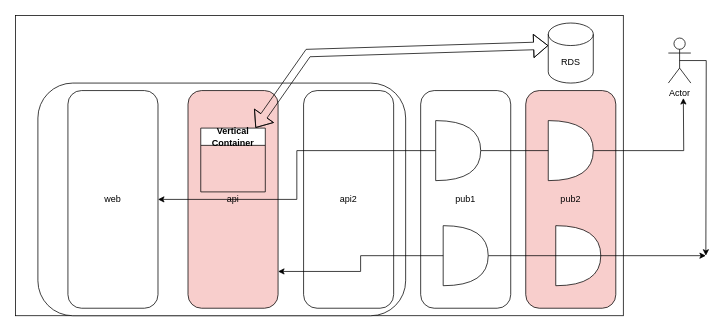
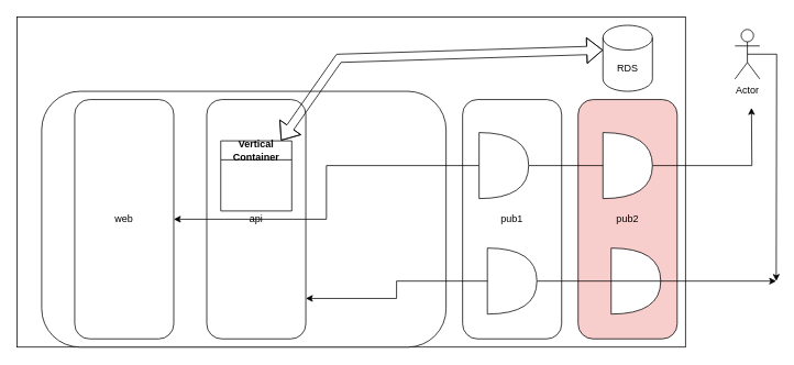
  <mxCell id="0" />
  <mxCell id="1" parent="0" />
  <mxCell id="2" value="" style="whiteSpace=wrap;html=1;" vertex="1" parent="1"><mxGeometry x="20" y="20" width="810" height="400" as="geometry" /></mxCell>
  <mxCell id="3" value="combo SG" style="rounded=1;whiteSpace=wrap;html=1;" vertex="1" parent="1"><mxGeometry x="50" y="110" width="490" height="310" as="geometry" /></mxCell>
  <mxCell id="4" value="web" style="rounded=1;whiteSpace=wrap;html=1;" vertex="1" parent="1"><mxGeometry x="90" y="120" width="120" height="290" as="geometry" /></mxCell>
- <mxCell id="5" value="api" style="rounded=1;whiteSpace=wrap;html=1;fillColor=#f8cecc;" vertex="1" parent="1"><mxGeometry x="250" y="120" width="120" height="290" as="geometry" /></mxCell>
- <mxCell id="6" value="api2" style="rounded=1;whiteSpace=wrap;html=1;" vertex="1" parent="1"><mxGeometry x="404" y="120" width="120" height="290" as="geometry" /></mxCell>
+ <mxCell id="5" value="api" style="rounded=1;whiteSpace=wrap;html=1;" vertex="1" parent="1"><mxGeometry x="250" y="120" width="120" height="290" as="geometry" /></mxCell>
  <mxCell id="7" value="pub1" style="rounded=1;whiteSpace=wrap;html=1;" vertex="1" parent="1"><mxGeometry x="560" y="120" width="120" height="290" as="geometry" /></mxCell>
  <mxCell id="8" value="pub2" style="rounded=1;whiteSpace=wrap;html=1;fillColor=#f8cecc;" vertex="1" parent="1"><mxGeometry x="700" y="120" width="120" height="290" as="geometry" /></mxCell>
  <mxCell id="9" value="RDS" style="shape=cylinder3;whiteSpace=wrap;html=1;boundedLbl=1;backgroundOutline=1;size=15;" vertex="1" parent="1"><mxGeometry x="730" y="30" width="60" height="80" as="geometry" /></mxCell>
  <mxCell id="10" style="edgeStyle=orthogonalEdgeStyle;rounded=0;orthogonalLoop=1;jettySize=auto;html=1;exitX=1;exitY=0.5;exitDx=0;exitDy=0;exitPerimeter=0;" edge="1" parent="1" source="12"><mxGeometry relative="1" as="geometry"><mxPoint x="910" y="130" as="targetPoint" /></mxGeometry></mxCell>
  <mxCell id="11" style="edgeStyle=orthogonalEdgeStyle;rounded=0;orthogonalLoop=1;jettySize=auto;html=1;exitX=0;exitY=0.5;exitDx=0;exitDy=0;exitPerimeter=0;entryX=1;entryY=0.5;entryDx=0;entryDy=0;" edge="1" parent="1" source="12" target="4"><mxGeometry relative="1" as="geometry" /></mxCell>
  <mxCell id="12" value="" style="shape=or;whiteSpace=wrap;html=1;" vertex="1" parent="1"><mxGeometry x="580" y="160" width="60" height="80" as="geometry" /></mxCell>
  <mxCell id="13" value="" style="shape=or;whiteSpace=wrap;html=1;" vertex="1" parent="1"><mxGeometry x="730" y="160" width="60" height="80" as="geometry" /></mxCell>
  <mxCell id="14" value="" style="shape=or;whiteSpace=wrap;html=1;" vertex="1" parent="1"><mxGeometry x="740" y="300" width="60" height="80" as="geometry" /></mxCell>
  <mxCell id="15" style="edgeStyle=orthogonalEdgeStyle;rounded=0;orthogonalLoop=1;jettySize=auto;html=1;exitX=1;exitY=0.5;exitDx=0;exitDy=0;exitPerimeter=0;" edge="1" parent="1" source="16"><mxGeometry relative="1" as="geometry"><mxPoint x="940" y="340" as="targetPoint" /></mxGeometry></mxCell>
  <mxCell id="16" value="" style="shape=or;whiteSpace=wrap;html=1;" vertex="1" parent="1"><mxGeometry x="590" y="300" width="60" height="80" as="geometry" /></mxCell>
  <mxCell id="17" style="edgeStyle=orthogonalEdgeStyle;rounded=0;orthogonalLoop=1;jettySize=auto;html=1;entryX=1;entryY=0.831;entryDx=0;entryDy=0;entryPerimeter=0;" edge="1" parent="1" source="16" target="5"><mxGeometry relative="1" as="geometry" /></mxCell>
  <mxCell id="18" style="edgeStyle=orthogonalEdgeStyle;rounded=0;orthogonalLoop=1;jettySize=auto;html=1;exitX=0.5;exitY=0.5;exitDx=0;exitDy=0;exitPerimeter=0;" edge="1" parent="1" source="19"><mxGeometry relative="1" as="geometry"><mxPoint x="940" y="340" as="targetPoint" /></mxGeometry></mxCell>
- <mxCell id="19" value="Actor" style="shape=umlActor;verticalLabelPosition=bottom;verticalAlign=top;html=1;outlineConnect=0;" vertex="1" parent="1"><mxGeometry x="890" y="50" width="30" height="60" as="geometry" /></mxCell>
+ <mxCell id="19" value="Actor" style="shape=umlActor;verticalLabelPosition=bottom;verticalAlign=top;html=1;outlineConnect=0;" vertex="1" parent="1"><mxGeometry x="890" y="35" width="30" height="60" as="geometry" /></mxCell>
  <mxCell id="20" value="" style="shape=flexArrow;endArrow=classic;startArrow=classic;html=1;rounded=0;" edge="1" parent="1"><mxGeometry width="100" height="100" relative="1" as="geometry"><mxPoint x="340" y="169.615" as="sourcePoint" /><mxPoint x="730" y="60" as="targetPoint" /><Array as="points"><mxPoint x="410" y="70" /></Array></mxGeometry></mxCell>
  <mxCell id="21" value="Vertical Container" style="swimlane;whiteSpace=wrap;html=1;" vertex="1" parent="1"><mxGeometry x="267" y="170" width="86" height="85" as="geometry" /></mxCell>
